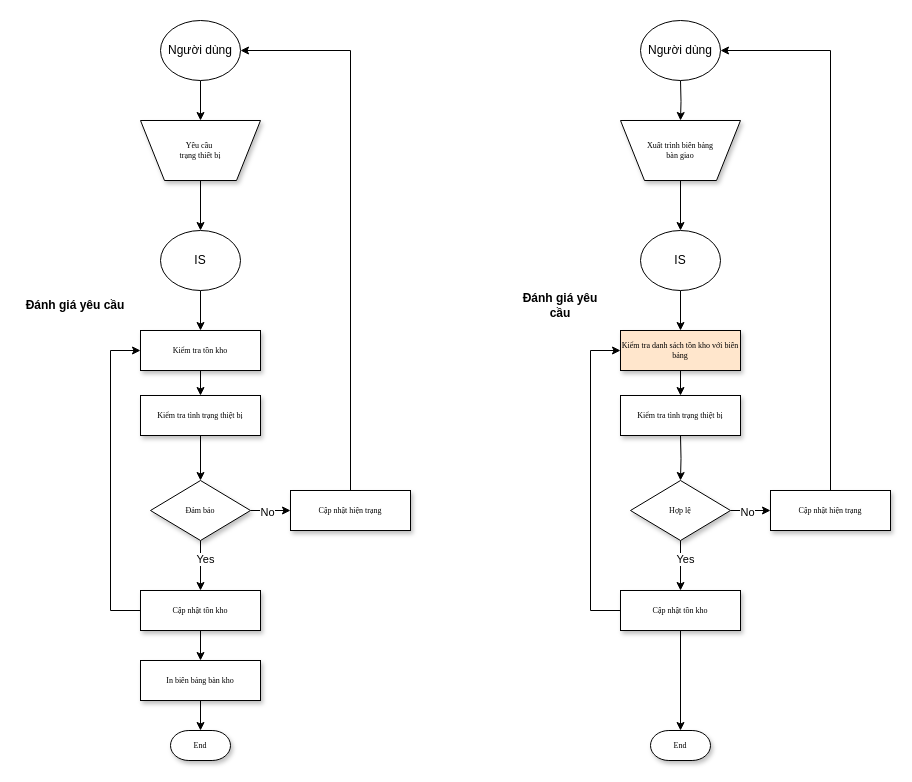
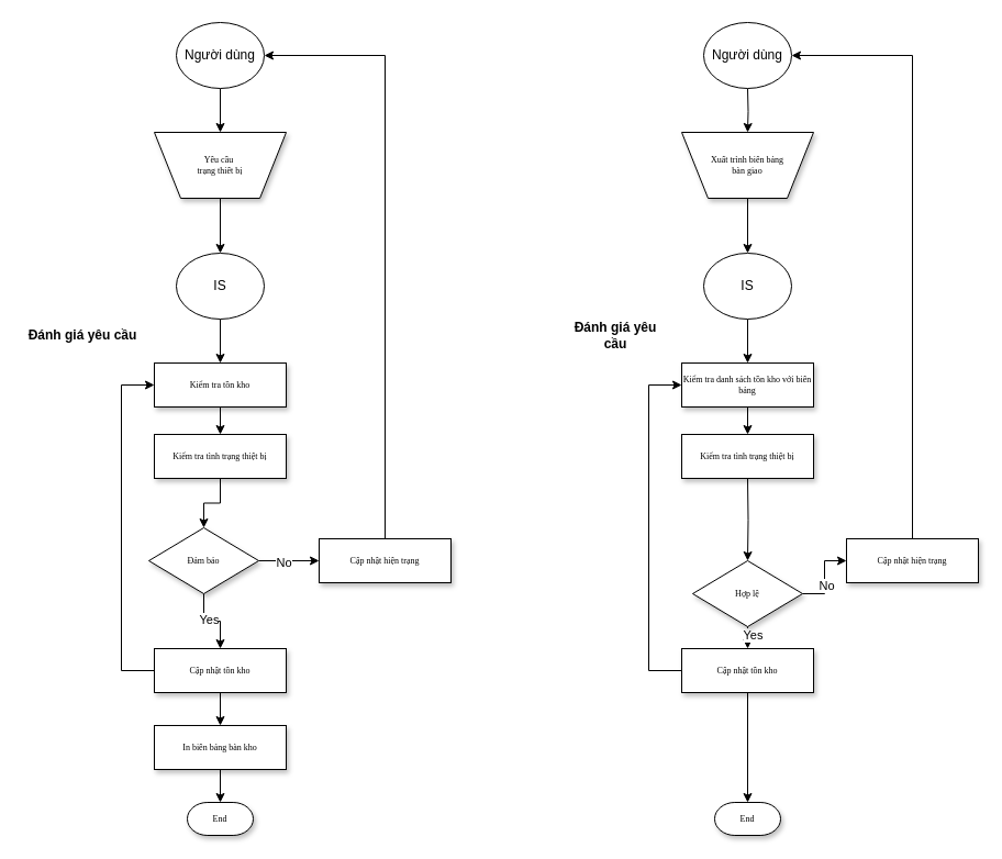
  <mxCell id="0" />
  <mxCell id="1" parent="0" />
  <mxCell id="2" style="edgeStyle=orthogonalEdgeStyle;rounded=0;orthogonalLoop=1;jettySize=auto;html=1;exitX=0.5;exitY=1;exitDx=0;exitDy=0;entryX=0.5;entryY=0;entryDx=0;entryDy=0;" edge="1" parent="1" source="3" target="11"><mxGeometry relative="1" as="geometry" /></mxCell>
  <mxCell id="3" value="&lt;div&gt;Yêu cầu&amp;nbsp;&lt;/div&gt;&lt;div&gt;trạng thiết bị&lt;br&gt;&lt;/div&gt;" style="shape=trapezoid;whiteSpace=wrap;html=1;rounded=0;shadow=1;labelBackgroundColor=none;strokeWidth=1;fontFamily=Verdana;fontSize=8;align=center;flipV=1;" parent="1" vertex="1"><mxGeometry x="140" y="120" width="120" height="60" as="geometry" /></mxCell>
  <mxCell id="4" style="edgeStyle=orthogonalEdgeStyle;rounded=0;orthogonalLoop=1;jettySize=auto;html=1;exitX=0;exitY=0.5;exitDx=0;exitDy=0;entryX=0;entryY=0.5;entryDx=0;entryDy=0;" edge="1" parent="1" source="6" target="14"><mxGeometry relative="1" as="geometry"><Array as="points"><mxPoint x="110" y="610" /><mxPoint x="110" y="350" /></Array></mxGeometry></mxCell>
  <mxCell id="5" style="edgeStyle=orthogonalEdgeStyle;rounded=0;orthogonalLoop=1;jettySize=auto;html=1;exitX=0.5;exitY=1;exitDx=0;exitDy=0;entryX=0.5;entryY=0;entryDx=0;entryDy=0;" edge="1" parent="1" source="6" target="23"><mxGeometry relative="1" as="geometry" /></mxCell>
  <mxCell id="6" value="Cập nhật tồn kho" style="whiteSpace=wrap;html=1;rounded=0;shadow=1;labelBackgroundColor=none;strokeWidth=1;fontFamily=Verdana;fontSize=8;align=center;" parent="1" vertex="1"><mxGeometry x="140" y="590" width="120" height="40" as="geometry" /></mxCell>
  <mxCell id="7" value="End" style="strokeWidth=1;html=1;shape=mxgraph.flowchart.terminator;whiteSpace=wrap;rounded=0;shadow=1;labelBackgroundColor=none;fontFamily=Verdana;fontSize=8;align=center;" parent="1" vertex="1"><mxGeometry x="170" y="730" width="60" height="30" as="geometry" /></mxCell>
  <mxCell id="8" style="edgeStyle=orthogonalEdgeStyle;rounded=0;orthogonalLoop=1;jettySize=auto;html=1;exitX=0.5;exitY=1;exitDx=0;exitDy=0;entryX=0.5;entryY=0;entryDx=0;entryDy=0;" edge="1" parent="1" source="9" target="3"><mxGeometry relative="1" as="geometry" /></mxCell>
  <mxCell id="9" value="Người dùng" style="ellipse;whiteSpace=wrap;html=1;" vertex="1" parent="1"><mxGeometry x="160" y="20" width="80" height="60" as="geometry" /></mxCell>
  <mxCell id="10" style="edgeStyle=orthogonalEdgeStyle;rounded=0;orthogonalLoop=1;jettySize=auto;html=1;exitX=0.5;exitY=1;exitDx=0;exitDy=0;entryX=0.5;entryY=0;entryDx=0;entryDy=0;" edge="1" parent="1" source="11" target="14"><mxGeometry relative="1" as="geometry" /></mxCell>
  <mxCell id="11" value="IS" style="ellipse;whiteSpace=wrap;html=1;" vertex="1" parent="1"><mxGeometry x="160" y="230" width="80" height="60" as="geometry" /></mxCell>
  <mxCell id="12" value="&lt;b&gt;Đánh giá yêu cầu&lt;/b&gt;" style="text;html=1;strokeColor=none;fillColor=none;align=center;verticalAlign=middle;whiteSpace=wrap;rounded=0;" vertex="1" parent="1"><mxGeometry x="20" y="290" width="110" height="30" as="geometry" /></mxCell>
  <mxCell id="13" style="edgeStyle=orthogonalEdgeStyle;rounded=0;orthogonalLoop=1;jettySize=auto;html=1;exitX=0.5;exitY=1;exitDx=0;exitDy=0;entryX=0.5;entryY=0;entryDx=0;entryDy=0;" edge="1" parent="1" source="14" target="16"><mxGeometry relative="1" as="geometry" /></mxCell>
  <mxCell id="14" value="Kiểm tra tồn kho" style="whiteSpace=wrap;html=1;rounded=0;shadow=1;labelBackgroundColor=none;strokeWidth=1;fontFamily=Verdana;fontSize=8;align=center;" vertex="1" parent="1"><mxGeometry x="140" y="330" width="120" height="40" as="geometry" /></mxCell>
  <mxCell id="15" style="edgeStyle=orthogonalEdgeStyle;rounded=0;orthogonalLoop=1;jettySize=auto;html=1;exitX=0.5;exitY=1;exitDx=0;exitDy=0;entryX=0.5;entryY=0;entryDx=0;entryDy=0;" edge="1" parent="1" source="16" target="21"><mxGeometry relative="1" as="geometry" /></mxCell>
  <mxCell id="16" value="Kiểm tra tình trạng thiệt bị" style="whiteSpace=wrap;html=1;rounded=0;shadow=1;labelBackgroundColor=none;strokeWidth=1;fontFamily=Verdana;fontSize=8;align=center;" vertex="1" parent="1"><mxGeometry x="140" y="395" width="120" height="40" as="geometry" /></mxCell>
  <mxCell id="17" style="edgeStyle=orthogonalEdgeStyle;rounded=0;orthogonalLoop=1;jettySize=auto;html=1;exitX=0.5;exitY=1;exitDx=0;exitDy=0;entryX=0.5;entryY=0;entryDx=0;entryDy=0;" edge="1" parent="1" source="21" target="6"><mxGeometry relative="1" as="geometry" /></mxCell>
  <mxCell id="18" value="Yes" style="edgeLabel;html=1;align=center;verticalAlign=middle;resizable=0;points=[];" vertex="1" connectable="0" parent="17"><mxGeometry x="-0.28" y="4" relative="1" as="geometry"><mxPoint as="offset" /></mxGeometry></mxCell>
  <mxCell id="19" style="edgeStyle=orthogonalEdgeStyle;rounded=0;orthogonalLoop=1;jettySize=auto;html=1;exitX=1;exitY=0.5;exitDx=0;exitDy=0;entryX=0;entryY=0.5;entryDx=0;entryDy=0;" edge="1" parent="1" source="21" target="25"><mxGeometry relative="1" as="geometry" /></mxCell>
  <mxCell id="20" value="No" style="edgeLabel;html=1;align=center;verticalAlign=middle;resizable=0;points=[];" vertex="1" connectable="0" parent="19"><mxGeometry x="-0.2" y="-1" relative="1" as="geometry"><mxPoint as="offset" /></mxGeometry></mxCell>
- <mxCell id="21" value="Đảm bảo" style="rhombus;whiteSpace=wrap;html=1;rounded=0;shadow=1;labelBackgroundColor=none;strokeWidth=1;fontFamily=Verdana;fontSize=8;align=center;" vertex="1" parent="1"><mxGeometry x="150" y="480" width="100" height="60" as="geometry" /></mxCell>
+ <mxCell id="21" value="Đảm bảo" style="rhombus;whiteSpace=wrap;html=1;rounded=0;shadow=1;labelBackgroundColor=none;strokeWidth=1;fontFamily=Verdana;fontSize=8;align=center;" vertex="1" parent="1"><mxGeometry x="135" y="480" width="100" height="60" as="geometry" /></mxCell>
  <mxCell id="22" style="edgeStyle=orthogonalEdgeStyle;rounded=0;orthogonalLoop=1;jettySize=auto;html=1;entryX=0.5;entryY=0;entryDx=0;entryDy=0;entryPerimeter=0;" edge="1" parent="1" source="23" target="7"><mxGeometry relative="1" as="geometry" /></mxCell>
  <mxCell id="23" value="In biên bảng bàn kho" style="whiteSpace=wrap;html=1;rounded=0;shadow=1;labelBackgroundColor=none;strokeWidth=1;fontFamily=Verdana;fontSize=8;align=center;" vertex="1" parent="1"><mxGeometry x="140" y="660" width="120" height="40" as="geometry" /></mxCell>
  <mxCell id="24" style="edgeStyle=orthogonalEdgeStyle;rounded=0;orthogonalLoop=1;jettySize=auto;html=1;exitX=0.5;exitY=0;exitDx=0;exitDy=0;entryX=1;entryY=0.5;entryDx=0;entryDy=0;" edge="1" parent="1" source="25" target="9"><mxGeometry relative="1" as="geometry" /></mxCell>
  <mxCell id="25" value="Cập nhật hiện trạng" style="whiteSpace=wrap;html=1;rounded=0;shadow=1;labelBackgroundColor=none;strokeWidth=1;fontFamily=Verdana;fontSize=8;align=center;" vertex="1" parent="1"><mxGeometry x="290" y="490" width="120" height="40" as="geometry" /></mxCell>
  <mxCell id="26" style="edgeStyle=orthogonalEdgeStyle;rounded=0;orthogonalLoop=1;jettySize=auto;html=1;exitX=0.5;exitY=1;exitDx=0;exitDy=0;entryX=0.5;entryY=0;entryDx=0;entryDy=0;" edge="1" parent="1" source="27" target="34"><mxGeometry relative="1" as="geometry" /></mxCell>
  <mxCell id="27" value="&lt;div&gt;Xuất trình biên bảng&lt;/div&gt;&lt;div&gt;bàn giao&lt;/div&gt;" style="shape=trapezoid;whiteSpace=wrap;html=1;rounded=0;shadow=1;labelBackgroundColor=none;strokeWidth=1;fontFamily=Verdana;fontSize=8;align=center;flipV=1;" vertex="1" parent="1"><mxGeometry x="620" y="120" width="120" height="60" as="geometry" /></mxCell>
  <mxCell id="28" style="edgeStyle=orthogonalEdgeStyle;rounded=0;orthogonalLoop=1;jettySize=auto;html=1;exitX=0;exitY=0.5;exitDx=0;exitDy=0;entryX=0;entryY=0.5;entryDx=0;entryDy=0;" edge="1" parent="1" source="30" target="37"><mxGeometry relative="1" as="geometry"><Array as="points"><mxPoint x="590" y="610" /><mxPoint x="590" y="350" /></Array></mxGeometry></mxCell>
  <mxCell id="29" style="edgeStyle=orthogonalEdgeStyle;rounded=0;orthogonalLoop=1;jettySize=auto;html=1;exitX=0.5;exitY=1;exitDx=0;exitDy=0;entryX=0.5;entryY=0;entryDx=0;entryDy=0;entryPerimeter=0;" edge="1" parent="1" source="30" target="31"><mxGeometry relative="1" as="geometry" /></mxCell>
  <mxCell id="30" value="Cập nhật tồn kho" style="whiteSpace=wrap;html=1;rounded=0;shadow=1;labelBackgroundColor=none;strokeWidth=1;fontFamily=Verdana;fontSize=8;align=center;" vertex="1" parent="1"><mxGeometry x="620" y="590" width="120" height="40" as="geometry" /></mxCell>
  <mxCell id="31" value="End" style="strokeWidth=1;html=1;shape=mxgraph.flowchart.terminator;whiteSpace=wrap;rounded=0;shadow=1;labelBackgroundColor=none;fontFamily=Verdana;fontSize=8;align=center;" vertex="1" parent="1"><mxGeometry x="650" y="730" width="60" height="30" as="geometry" /></mxCell>
  <mxCell id="32" style="edgeStyle=orthogonalEdgeStyle;rounded=0;orthogonalLoop=1;jettySize=auto;html=1;exitX=0.5;exitY=1;exitDx=0;exitDy=0;entryX=0.5;entryY=0;entryDx=0;entryDy=0;" edge="1" parent="1" target="27"><mxGeometry relative="1" as="geometry"><mxPoint x="680" y="80" as="sourcePoint" /></mxGeometry></mxCell>
  <mxCell id="33" style="edgeStyle=orthogonalEdgeStyle;rounded=0;orthogonalLoop=1;jettySize=auto;html=1;exitX=0.5;exitY=1;exitDx=0;exitDy=0;entryX=0.5;entryY=0;entryDx=0;entryDy=0;" edge="1" parent="1" source="34" target="37"><mxGeometry relative="1" as="geometry" /></mxCell>
  <mxCell id="34" value="IS" style="ellipse;whiteSpace=wrap;html=1;" vertex="1" parent="1"><mxGeometry x="640" y="230" width="80" height="60" as="geometry" /></mxCell>
  <mxCell id="35" value="&lt;b&gt;Đánh giá yêu cầu&lt;/b&gt;" style="text;html=1;strokeColor=none;fillColor=none;align=center;verticalAlign=middle;whiteSpace=wrap;rounded=0;" vertex="1" parent="1"><mxGeometry x="510" y="290" width="100" height="30" as="geometry" /></mxCell>
  <mxCell id="36" style="edgeStyle=orthogonalEdgeStyle;rounded=0;orthogonalLoop=1;jettySize=auto;html=1;exitX=0.5;exitY=1;exitDx=0;exitDy=0;entryX=0.5;entryY=0;entryDx=0;entryDy=0;" edge="1" parent="1" source="37"><mxGeometry relative="1" as="geometry"><mxPoint x="680" y="395" as="targetPoint" /></mxGeometry></mxCell>
- <mxCell id="37" value="Kiểm tra danh sách tồn kho với biên bảng" style="whiteSpace=wrap;html=1;rounded=0;shadow=1;labelBackgroundColor=none;strokeWidth=1;fontFamily=Verdana;fontSize=8;align=center;fillColor=#ffe6cc;" vertex="1" parent="1"><mxGeometry x="620" y="330" width="120" height="40" as="geometry" /></mxCell>
+ <mxCell id="37" value="Kiểm tra danh sách tồn kho với biên bảng" style="whiteSpace=wrap;html=1;rounded=0;shadow=1;labelBackgroundColor=none;strokeWidth=1;fontFamily=Verdana;fontSize=8;align=center;" vertex="1" parent="1"><mxGeometry x="620" y="330" width="120" height="40" as="geometry" /></mxCell>
  <mxCell id="38" style="edgeStyle=orthogonalEdgeStyle;rounded=0;orthogonalLoop=1;jettySize=auto;html=1;exitX=0.5;exitY=1;exitDx=0;exitDy=0;entryX=0.5;entryY=0;entryDx=0;entryDy=0;" edge="1" parent="1" target="43"><mxGeometry relative="1" as="geometry"><mxPoint x="680" y="435" as="sourcePoint" /></mxGeometry></mxCell>
  <mxCell id="39" style="edgeStyle=orthogonalEdgeStyle;rounded=0;orthogonalLoop=1;jettySize=auto;html=1;exitX=0.5;exitY=1;exitDx=0;exitDy=0;entryX=0.5;entryY=0;entryDx=0;entryDy=0;" edge="1" parent="1" source="43" target="30"><mxGeometry relative="1" as="geometry" /></mxCell>
  <mxCell id="40" value="Yes" style="edgeLabel;html=1;align=center;verticalAlign=middle;resizable=0;points=[];" vertex="1" connectable="0" parent="39"><mxGeometry x="-0.28" y="4" relative="1" as="geometry"><mxPoint as="offset" /></mxGeometry></mxCell>
  <mxCell id="41" style="edgeStyle=orthogonalEdgeStyle;rounded=0;orthogonalLoop=1;jettySize=auto;html=1;exitX=1;exitY=0.5;exitDx=0;exitDy=0;entryX=0;entryY=0.5;entryDx=0;entryDy=0;" edge="1" parent="1" source="43" target="45"><mxGeometry relative="1" as="geometry" /></mxCell>
  <mxCell id="42" value="No" style="edgeLabel;html=1;align=center;verticalAlign=middle;resizable=0;points=[];" vertex="1" connectable="0" parent="41"><mxGeometry x="-0.2" y="-1" relative="1" as="geometry"><mxPoint as="offset" /></mxGeometry></mxCell>
- <mxCell id="43" value="Hợp lệ" style="rhombus;whiteSpace=wrap;html=1;rounded=0;shadow=1;labelBackgroundColor=none;strokeWidth=1;fontFamily=Verdana;fontSize=8;align=center;" vertex="1" parent="1"><mxGeometry x="630" y="480" width="100" height="60" as="geometry" /></mxCell>
+ <mxCell id="43" value="Hợp lệ" style="rhombus;whiteSpace=wrap;html=1;rounded=0;shadow=1;labelBackgroundColor=none;strokeWidth=1;fontFamily=Verdana;fontSize=8;align=center;" vertex="1" parent="1"><mxGeometry x="630" y="510" width="100" height="60" as="geometry" /></mxCell>
  <mxCell id="44" style="edgeStyle=orthogonalEdgeStyle;rounded=0;orthogonalLoop=1;jettySize=auto;html=1;exitX=0.5;exitY=0;exitDx=0;exitDy=0;entryX=1;entryY=0.5;entryDx=0;entryDy=0;" edge="1" parent="1" source="45" target="46"><mxGeometry relative="1" as="geometry"><Array as="points"><mxPoint x="830" y="490" /><mxPoint x="830" y="50" /></Array></mxGeometry></mxCell>
  <mxCell id="45" value="Cập nhật hiện trạng" style="whiteSpace=wrap;html=1;rounded=0;shadow=1;labelBackgroundColor=none;strokeWidth=1;fontFamily=Verdana;fontSize=8;align=center;" vertex="1" parent="1"><mxGeometry x="770" y="490" width="120" height="40" as="geometry" /></mxCell>
  <mxCell id="46" value="Người dùng" style="ellipse;whiteSpace=wrap;html=1;" vertex="1" parent="1"><mxGeometry x="640" y="20" width="80" height="60" as="geometry" /></mxCell>
  <mxCell id="47" value="Kiểm tra tình trạng thiệt bị" style="whiteSpace=wrap;html=1;rounded=0;shadow=1;labelBackgroundColor=none;strokeWidth=1;fontFamily=Verdana;fontSize=8;align=center;" vertex="1" parent="1"><mxGeometry x="620" y="395" width="120" height="40" as="geometry" /></mxCell>
